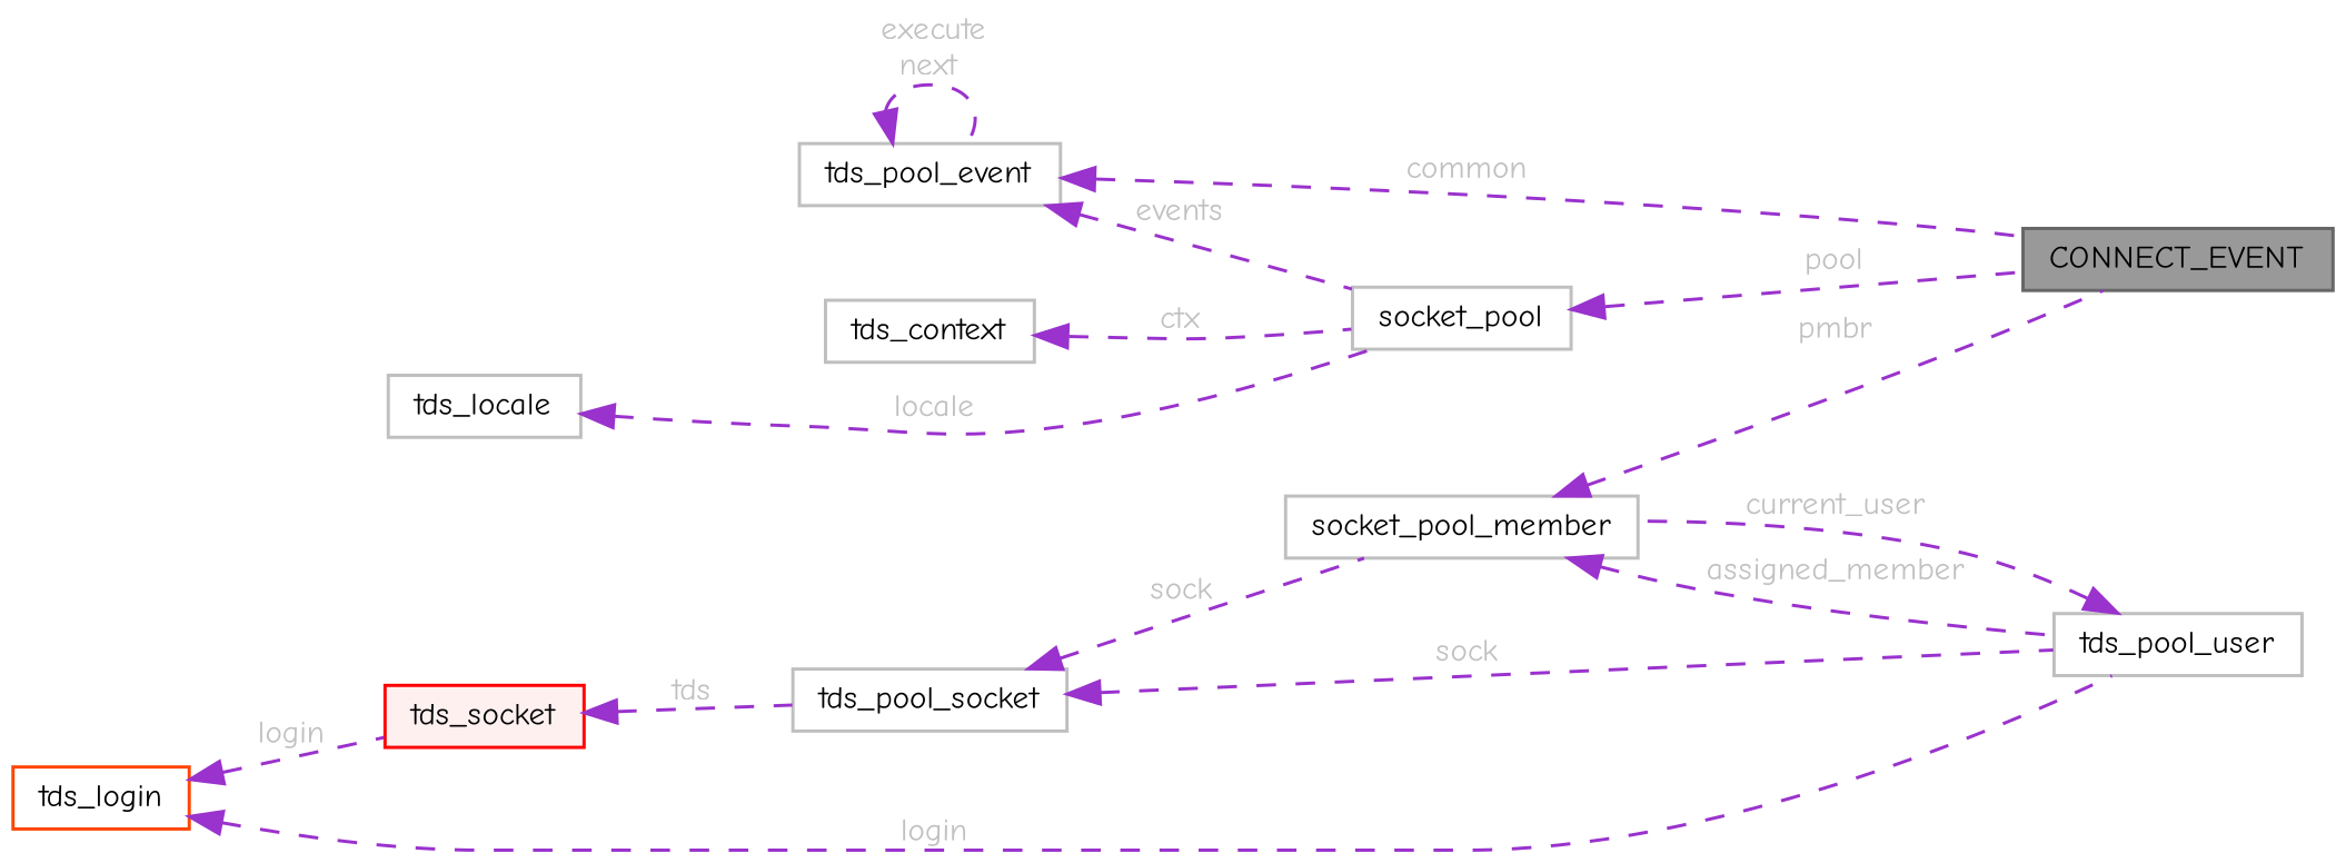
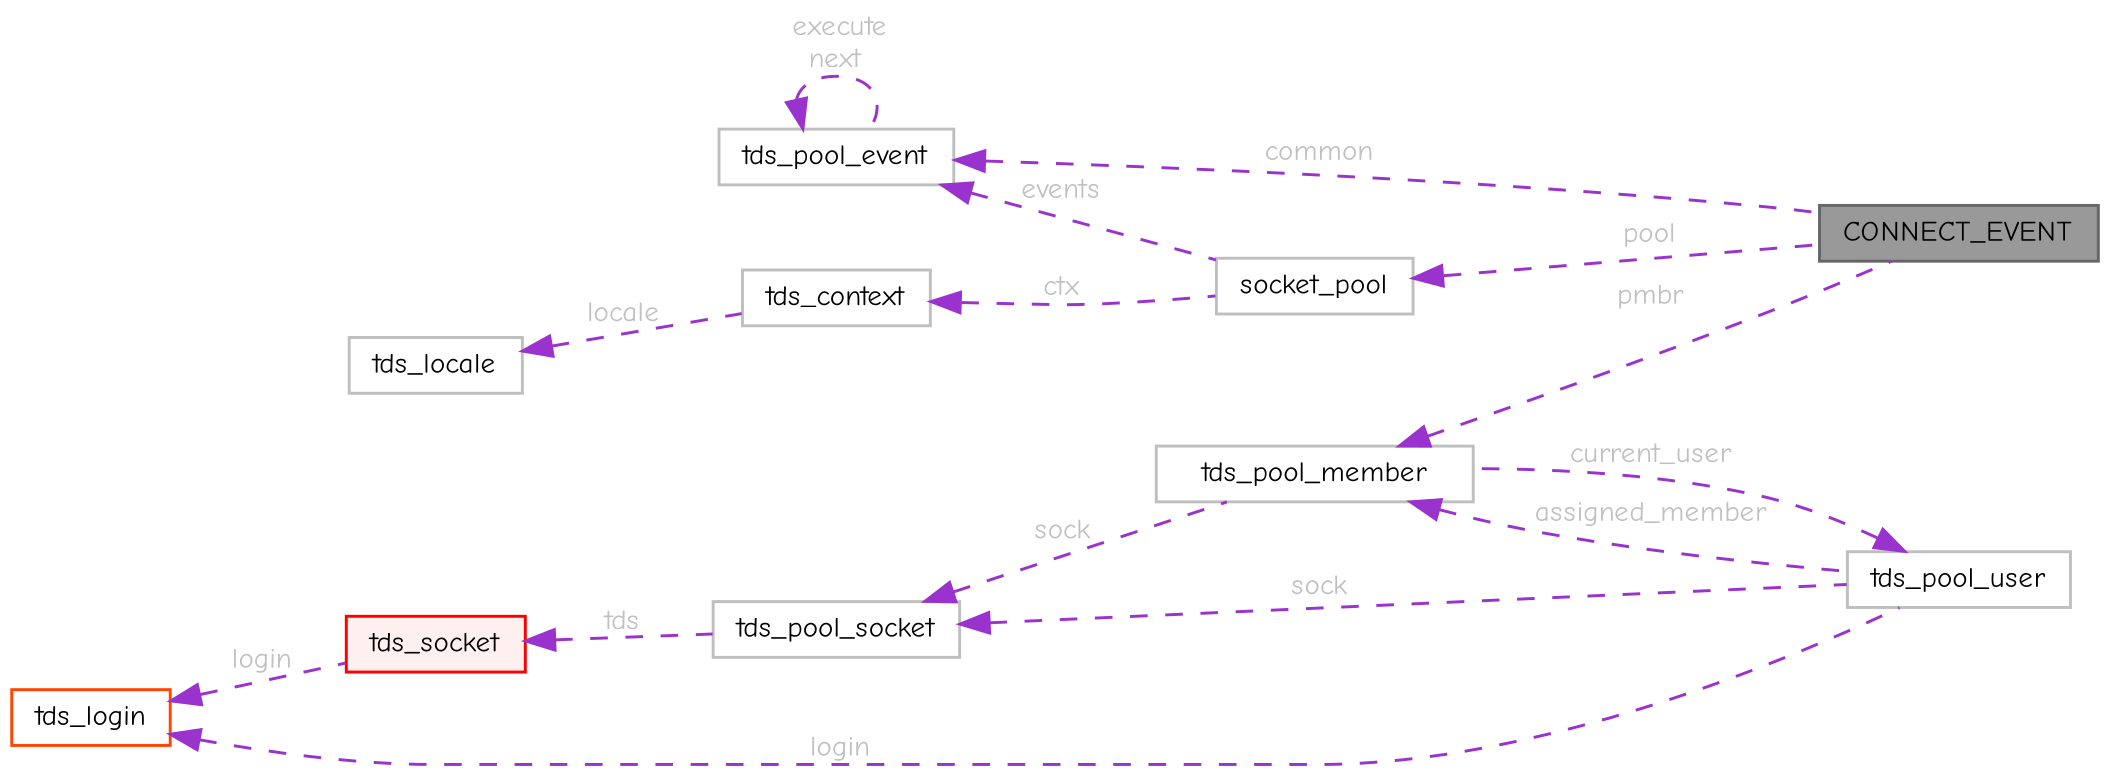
  digraph {
    fontname="Comic Neue"
    rankdir=LR
    node [color=grey75 fillcolor=white fontname="Comic Neue" fontsize=10 shape=box style=filled]
    edge [color=darkorchid3 dir=back fontcolor=grey fontname="Comic Neue" fontsize=10 labelfontname=Helvetica labelfontsize=10 style=dashed]
    n1 [color=gray40 fillcolor=grey60 fontcolor=black height=0.2 label=CONNECT_EVENT width=0.4]
    n2 [height=0.2 label=tds_pool_event width=0.4]
    n3 [height=0.2 label=socket_pool width=0.4]
    n4 [height=0.2 label=tds_context width=0.4]
    n5 [height=0.2 label=tds_locale width=0.4]
-   n6 [height=0.2 label=socket_pool_member width=0.4]
+   n6 [height=0.2 label=tds_pool_member width=0.4]
    n7 [height=0.2 label=tds_pool_user width=0.4]
    n8 [height=0.2 label=tds_pool_socket width=0.4]
    n9 [color=red fillcolor="#FFF0F0" height=0.2 label=tds_socket width=0.4]
    n10 [color=orangered height=0.2 label=tds_login width=0.4]
    n2 -> n1 [label=" common"]
    n2 -> n2 [label=" execute\nnext"]
    n2 -> n3 [label=" events"]
    n3 -> n1 [label=" pool"]
    n4 -> n3 [label=" ctx"]
-   n5 -> n3 [label=" locale"]
+   n5 -> n4 [label=" locale"]
    n6 -> n1 [label=" pmbr"]
    n6 -> n7 [label=" assigned_member"]
    n7 -> n6 [label=" current_user"]
    n8 -> n6 [label=" sock"]
    n8 -> n7 [label=" sock"]
    n9 -> n8 [label=" tds"]
    n10 -> n7 [label=" login"]
    n10 -> n9 [label=" login"]
  }
